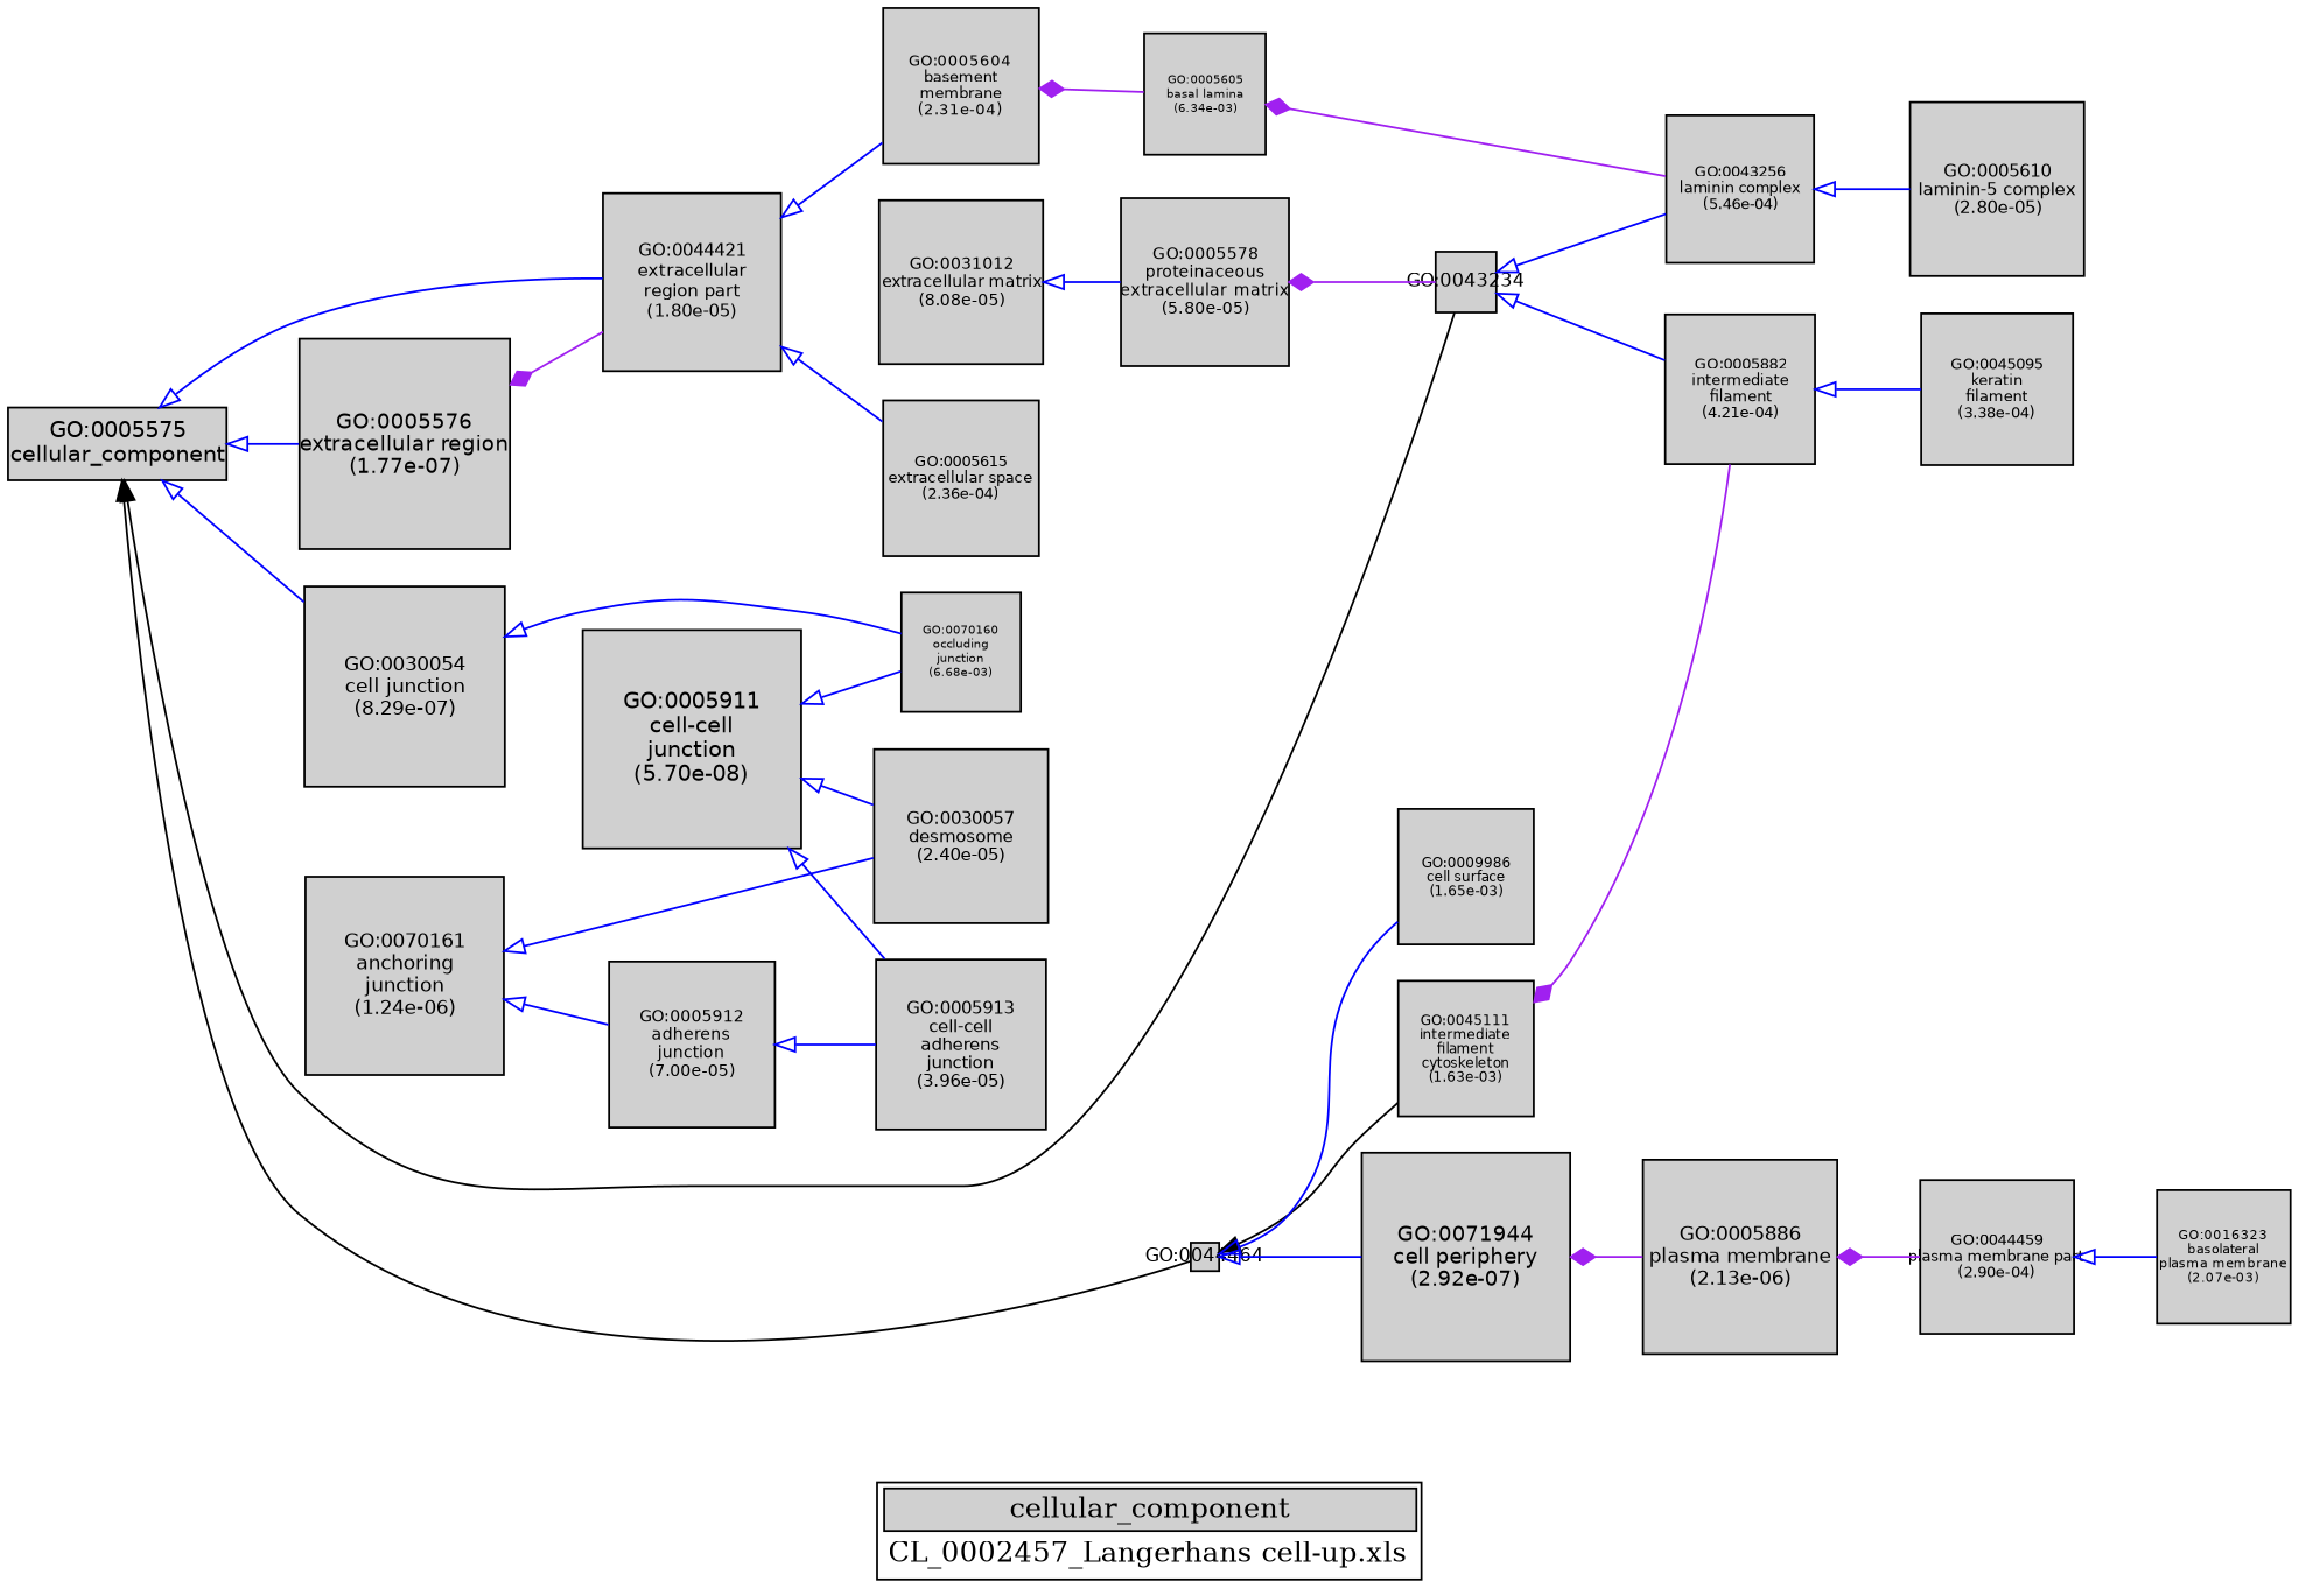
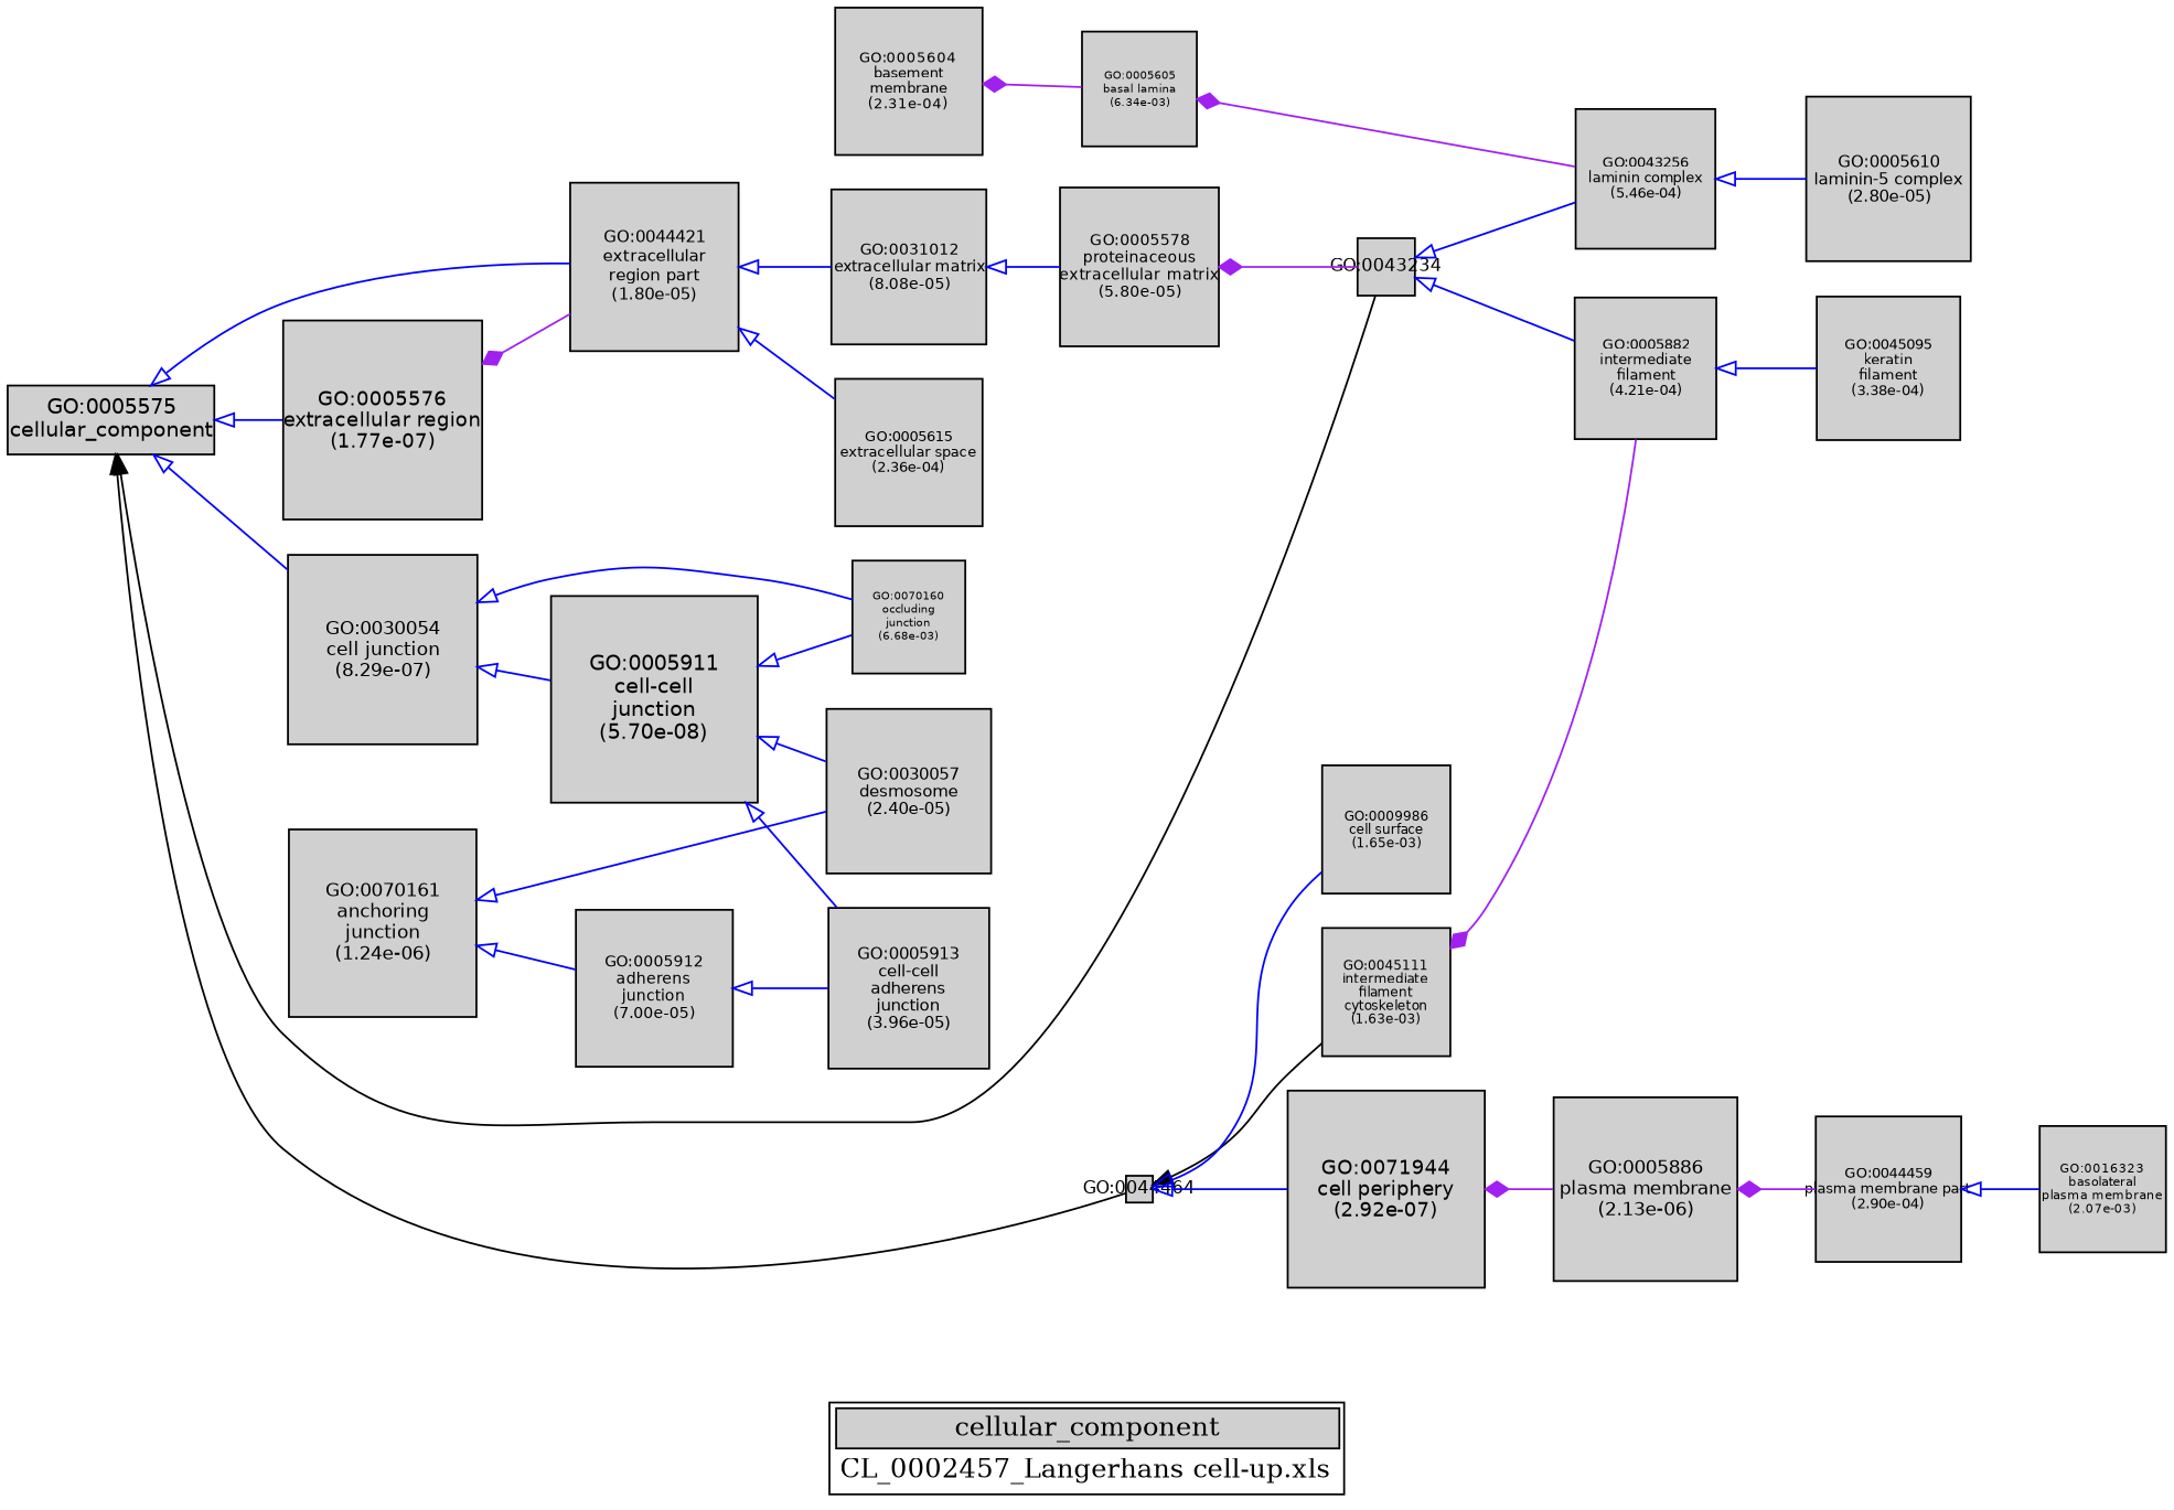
  digraph {
    bgcolor="#FFFFFF"
    label=<<TABLE COLOR="black" BGCOLOR="white"><TR><TD COLSPAN="2" BGCOLOR="#D0D0D0"><FONT COLOR="black">cellular_component</FONT></TD></TR><TR><TD BORDER="0">CL_0002457_Langerhans cell-up.xls</TD></TR></TABLE>>
    rankdir=LR
    node [color=black fillcolor="#D0D0D0" fixedsize=true fontcolor=black fontname=Helvetica fontsize=9 shape=box style=filled]
    edge [arrowtail=empty color=blue dir=back weight=5.0]
    n1 [fontsize=8.27200243575 height=1.14888922719 label=<<TABLE BORDER="0"><TR><TD>GO:0005578<BR/>proteinaceous<BR/>extracellular matrix<BR/>(5.80e-05)</TD></TR></TABLE>> width=1.14888922719]
    n2 [fontsize=6.59789513091 height=0.916374323738 label=<<TABLE BORDER="0"><TR><TD>GO:0016323<BR/>basolateral<BR/>plasma membrane<BR/>(2.07e-03)</TD></TR></TABLE>> width=0.916374323738]
    "GO:0043234" [height=0.42290749411 width=0.42290749411]
    n4 [fontsize=10.8 label=<<TABLE BORDER="0"><TR><TD>GO:0005575<BR/>cellular_component</TD></TR></TABLE>> width=1.5]
    n5 [fontsize=8.43140075203 height=1.17102788223 label=<<TABLE BORDER="0"><TR><TD>GO:0005913<BR/>cell-cell<BR/>adherens<BR/>junction<BR/>(3.96e-05)</TD></TR></TABLE>> width=1.17102788223]
    n6 [fontsize=7.65808562223 height=1.06362300309 label=<<TABLE BORDER="0"><TR><TD>GO:0005615<BR/>extracellular space<BR/>(2.36e-04)</TD></TR></TABLE>> width=1.06362300309]
    n7 [fontsize=8.13127963609 height=1.1293443939 label=<<TABLE BORDER="0"><TR><TD>GO:0031012<BR/>extracellular matrix<BR/>(8.08e-05)</TD></TR></TABLE>> width=1.1293443939]
    n8 [fontsize=7.56538759061 height=1.05074827647 label=<<TABLE BORDER="0"><TR><TD>GO:0044459<BR/>plasma membrane part<BR/>(2.90e-04)</TD></TR></TABLE>> width=1.05074827647]
    n9 [fontsize=7.39081189285 height=1.02650165178 label=<<TABLE BORDER="0"><TR><TD>GO:0005882<BR/>intermediate<BR/>filament<BR/>(4.21e-04)</TD></TR></TABLE>> width=1.02650165178]
    n10 [fontsize=7.26746617068 height=1.00937030148 label=<<TABLE BORDER="0"><TR><TD>GO:0043256<BR/>laminin complex<BR/>(5.46e-04)</TD></TR></TABLE>> width=1.00937030148]
    "GO:0044464" [height=0.190132567106 width=0.190132567106]
    n12 [fontsize=5.97939083628 height=0.830470949484 label=<<TABLE BORDER="0"><TR><TD>GO:0005605<BR/>basal lamina<BR/>(6.34e-03)</TD></TR></TABLE>> width=0.830470949484]
    n13 [fontsize=6.72423208694 height=0.933921123185 label=<<TABLE BORDER="0"><TR><TD>GO:0045111<BR/>intermediate<BR/>filament<BR/>cytoskeleton<BR/>(1.63e-03)</TD></TR></TABLE>> width=0.933921123185]
    n14 [fontsize=8.57382312132 height=1.19080876685 label=<<TABLE BORDER="0"><TR><TD>GO:0005610<BR/>laminin-5 complex<BR/>(2.80e-05)</TD></TR></TABLE>> width=1.19080876685]
    n15 [fontsize=9.56139027853 height=1.32797087202 label=<<TABLE BORDER="0"><TR><TD>GO:0005886<BR/>plasma membrane<BR/>(2.13e-06)</TD></TR></TABLE>> width=1.32797087202]
    n16 [fontsize=10.260370542 height=1.42505146417 label=<<TABLE BORDER="0"><TR><TD>GO:0071944<BR/>cell periphery<BR/>(2.92e-07)</TD></TR></TABLE>> width=1.42505146417]
    n17 [fontsize=5.94858995655 height=0.826193049521 label=<<TABLE BORDER="0"><TR><TD>GO:0070160<BR/>occluding<BR/>junction<BR/>(6.68e-03)</TD></TR></TABLE>> width=0.826193049521]
    n18 [fontsize=10.8 height=1.5 label=<<TABLE BORDER="0"><TR><TD>GO:0005911<BR/>cell-cell<BR/>junction<BR/>(5.70e-08)</TD></TR></TABLE>> width=1.5]
    n19 [fontsize=8.19275895734 height=1.13788318852 label=<<TABLE BORDER="0"><TR><TD>GO:0005912<BR/>adherens<BR/>junction<BR/>(7.00e-05)</TD></TR></TABLE>> width=1.13788318852]
    n20 [fontsize=10.4291623254 height=1.44849476741 label=<<TABLE BORDER="0"><TR><TD>GO:0005576<BR/>extracellular region<BR/>(1.77e-07)</TD></TR></TABLE>> width=1.44849476741]
    n21 [fontsize=9.8996895922 height=1.3749568878 label=<<TABLE BORDER="0"><TR><TD>GO:0030054<BR/>cell junction<BR/>(8.29e-07)</TD></TR></TABLE>> width=1.3749568878]
    n22 [fontsize=9.75744636841 height=1.3552008845 label=<<TABLE BORDER="0"><TR><TD>GO:0070161<BR/>anchoring<BR/>junction<BR/>(1.24e-06)</TD></TR></TABLE>> width=1.3552008845]
    n23 [fontsize=8.75055515683 height=1.21535488289 label=<<TABLE BORDER="0"><TR><TD>GO:0044421<BR/>extracellular<BR/>region part<BR/>(1.80e-05)</TD></TR></TABLE>> width=1.21535488289]
    n24 [fontsize=6.71730050392 height=0.932958403323 label=<<TABLE BORDER="0"><TR><TD>GO:0009986<BR/>cell surface<BR/>(1.65e-03)</TD></TR></TABLE>> width=0.932958403323]
    n25 [fontsize=7.49376795558 height=1.04080110494 label=<<TABLE BORDER="0"><TR><TD>GO:0045095<BR/>keratin<BR/>filament<BR/>(3.38e-04)</TD></TR></TABLE>> width=1.04080110494]
    n26 [fontsize=7.6686254686 height=1.06508687064 label=<<TABLE BORDER="0"><TR><TD>GO:0005604<BR/>basement<BR/>membrane<BR/>(2.31e-04)</TD></TR></TABLE>> width=1.06508687064]
    n27 [fontsize=8.63596619285 height=1.19943974901 label=<<TABLE BORDER="0"><TR><TD>GO:0030057<BR/>desmosome<BR/>(2.40e-05)</TD></TR></TABLE>> width=1.19943974901]
    subgraph sub_1 {
      n1
      n2
      "GO:0043234"
      n4
      n5
      n6
      n7
      n8
      n9
      n10
      "GO:0044464"
      n12
      n13
      n14
      n15
      n16
      n17
      n18
      n19
      n20
      n21
      n22
      n23
      n24
      n25
      n26
      n27
    }
    subgraph sub_2 {
      subgraph sub_3 {
        subgraph sub_4 {
        }
        subgraph sub_5 {
        }
      }
      subgraph sub_6 {
        n1
        n8
        n9
        n10
        n12
        n13
        n15
        n16
        n20
        n23
        n26
      }
      subgraph sub_7 {
        n1
        n2
        "GO:0043234"
        n4
        n5
        n6
        n7
        n8
        n9
        n10
        "GO:0044464"
        n14
        n16
        n17
        n18
        n19
        n20
        n21
        n22
        n23
        n24
        n25
        n27
      }
    }
    n1 -> "GO:0043234" [arrowtail=diamond color=purple weight=2.5]
    "GO:0043234" -> n9
    "GO:0043234" -> n10
    n4 -> "GO:0043234" [weight=1 arrowtail="" color=""]
    n4 -> "GO:0044464" [weight=1 arrowtail="" color=""]
    n4 -> n20
    n4 -> n21
    n4 -> n23
    n7 -> n1
    n8 -> n2
    n9 -> n25
    n10 -> n14
    "GO:0044464" -> n13 [weight=1 arrowtail="" color=""]
    "GO:0044464" -> n16
    "GO:0044464" -> n24
    n12 -> n10 [arrowtail=diamond color=purple weight=2.5]
    n13 -> n9 [arrowtail=diamond color=purple weight=2.5]
    n15 -> n8 [arrowtail=diamond color=purple weight=2.5]
    n16 -> n15 [arrowtail=diamond color=purple weight=2.5]
    n18 -> n5
    n18 -> n17
    n18 -> n27
    n19 -> n5
    n20 -> n23 [arrowtail=diamond color=purple weight=2.5]
    n21 -> n17
+   n21 -> n18
    n22 -> n19
    n22 -> n27
    n23 -> n6
-   n23 -> n26
+   n23 -> n7
    n26 -> n12 [arrowtail=diamond color=purple weight=2.5]
  }
